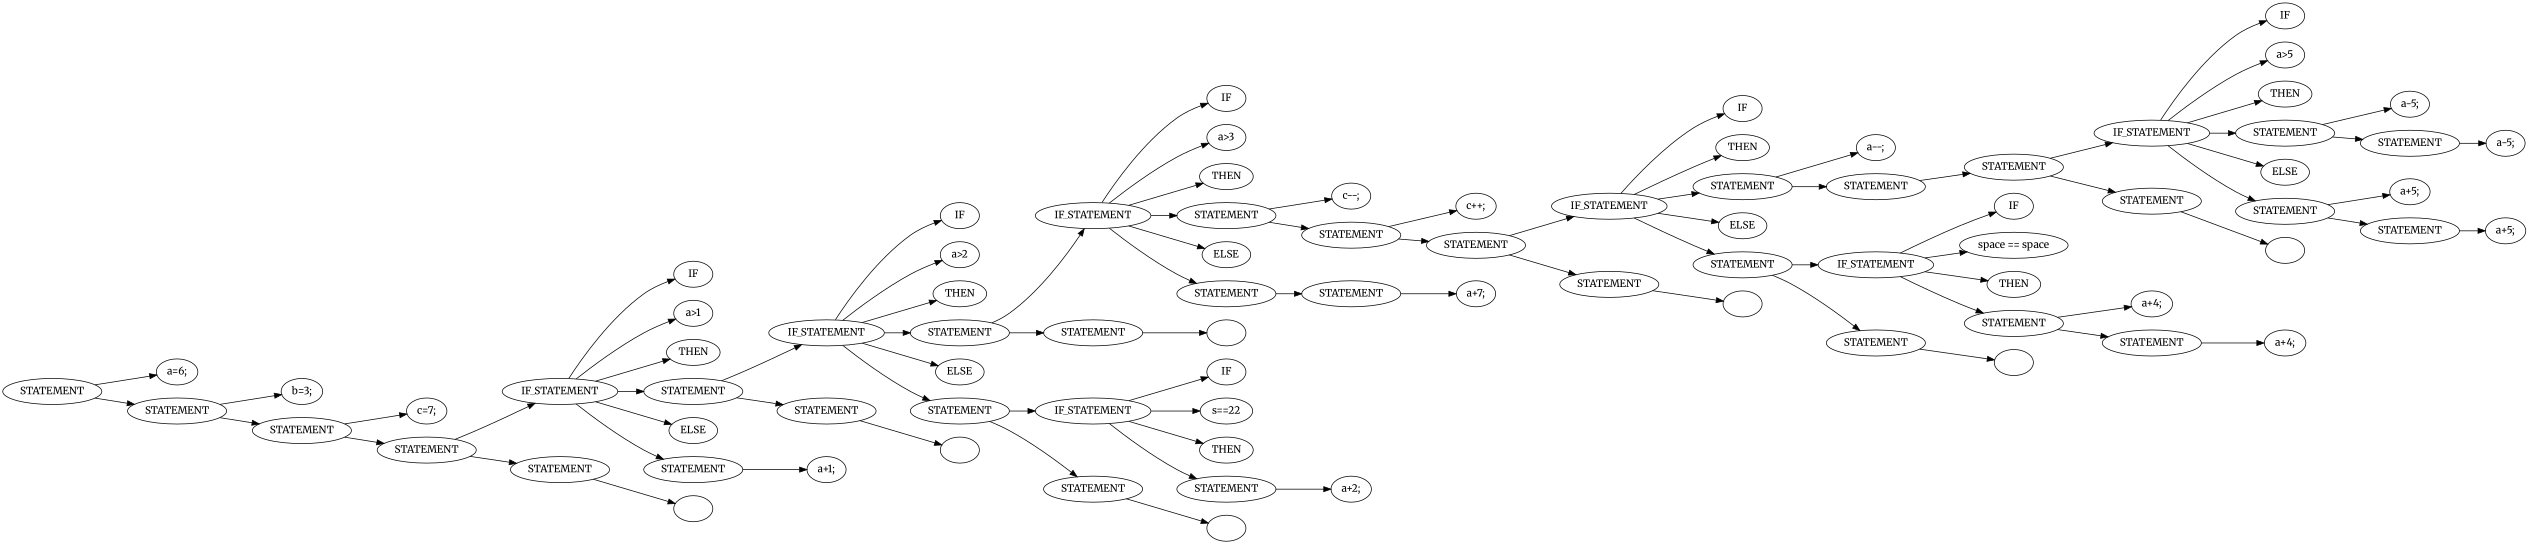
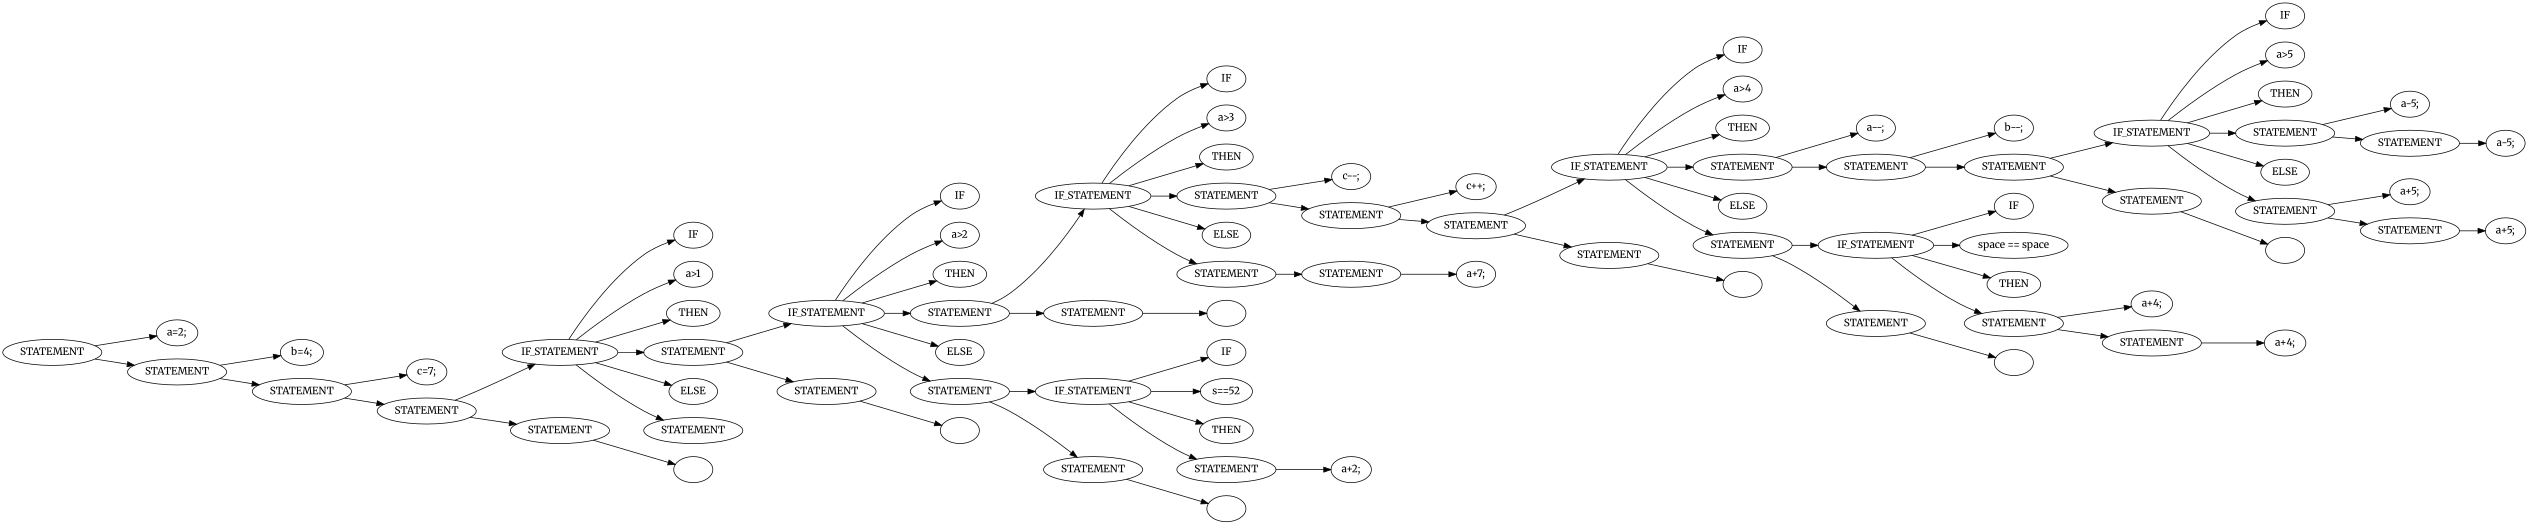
  digraph {
    fontname=Merriweather
    rankdir=LR
    node [fontname=Merriweather]
    edge [fontname=Merriweather]
    n1 [label=STATEMENT]
-   n2 [label="a=6;"]
+   n2 [label="a=2;"]
    n3 [label=STATEMENT]
-   n4 [label="b=3;"]
+   n4 [label="b=4;"]
    n5 [label=STATEMENT]
    n6 [label="c=7;"]
    n7 [label=STATEMENT]
    n8 [label=IF_STATEMENT]
    n9 [label=STATEMENT]
    n10 [label=IF]
    n11 [label="a>1"]
    n12 [label=THEN]
    n13 [label=STATEMENT]
    n14 [label=ELSE]
    n15 [label=STATEMENT]
    n16 [label=" "]
    n17 [label=IF_STATEMENT]
    n18 [label=STATEMENT]
-   n19 [label="a+1;"]
    n20 [label=IF]
    n21 [label="a>2"]
    n22 [label=THEN]
    n23 [label=STATEMENT]
    n24 [label=ELSE]
    n25 [label=STATEMENT]
    n26 [label=" "]
    n27 [label=IF_STATEMENT]
    n28 [label=STATEMENT]
    n29 [label=IF_STATEMENT]
    n30 [label=STATEMENT]
    n31 [label=IF]
    n32 [label="a>3"]
    n33 [label=THEN]
    n34 [label=STATEMENT]
    n35 [label=ELSE]
    n36 [label=STATEMENT]
    n37 [label=" "]
    n38 [label="c--;"]
    n39 [label=STATEMENT]
    n40 [label=STATEMENT]
    n41 [label="c++;"]
    n42 [label=STATEMENT]
    n43 [label=IF_STATEMENT]
    n44 [label=STATEMENT]
    n45 [label=IF]
+   n46 [label="a>4"]
    n47 [label=THEN]
    n48 [label=STATEMENT]
    n49 [label=ELSE]
    n50 [label=STATEMENT]
    n51 [label=" "]
    n52 [label="a--;"]
    n53 [label=STATEMENT]
    n54 [label=IF_STATEMENT]
    n55 [label=STATEMENT]
+   n56 [label="b--;"]
    n57 [label=STATEMENT]
    n58 [label=IF_STATEMENT]
    n59 [label=STATEMENT]
    n60 [label=IF]
    n61 [label="a>5"]
    n62 [label=THEN]
    n63 [label=STATEMENT]
    n64 [label=ELSE]
    n65 [label=STATEMENT]
    n66 [label=" "]
    n67 [label="a-5;"]
    n68 [label=STATEMENT]
    n69 [label="a+5;"]
    n70 [label=STATEMENT]
    n71 [label="a-5;"]
    n72 [label="a+5;"]
    n73 [label=IF]
    n74 [label="space == space"]
    n75 [label=THEN]
    n76 [label=STATEMENT]
    n77 [label=" "]
    n78 [label="a+4;"]
    n79 [label=STATEMENT]
    n80 [label="a+4;"]
    n81 [label="a+7;"]
    n82 [label=IF]
-   n83 [label="s==22"]
+   n83 [label="s==52"]
    n84 [label=THEN]
    n85 [label=STATEMENT]
    n86 [label=" "]
    n87 [label="a+2;"]
    n1 -> n2
    n1 -> n3
    n3 -> n4
    n3 -> n5
    n5 -> n6
    n5 -> n7
    n7 -> n8
    n7 -> n9
    n8 -> n10
    n8 -> n11
    n8 -> n12
    n8 -> n13
    n8 -> n14
    n8 -> n15
    n9 -> n16
    n13 -> n17
    n13 -> n18
-   n15 -> n19
    n17 -> n20
    n17 -> n21
    n17 -> n22
    n17 -> n23
    n17 -> n24
    n17 -> n25
    n18 -> n26
    n23 -> n27
    n23 -> n28
    n25 -> n29
    n25 -> n30
    n27 -> n31
    n27 -> n32
    n27 -> n33
    n27 -> n34
    n27 -> n35
    n27 -> n36
    n28 -> n37
    n29 -> n82
    n29 -> n83
    n29 -> n84
    n29 -> n85
    n30 -> n86
    n34 -> n38
    n34 -> n39
    n36 -> n40
    n39 -> n41
    n39 -> n42
    n40 -> n81
    n42 -> n43
    n42 -> n44
    n43 -> n45
+   n43 -> n46
    n43 -> n47
    n43 -> n48
    n43 -> n49
    n43 -> n50
    n44 -> n51
    n48 -> n52
    n48 -> n53
    n50 -> n54
    n50 -> n55
+   n53 -> n56
    n53 -> n57
    n54 -> n73
    n54 -> n74
    n54 -> n75
    n54 -> n76
    n55 -> n77
    n57 -> n58
    n57 -> n59
    n58 -> n60
    n58 -> n61
    n58 -> n62
    n58 -> n63
    n58 -> n64
    n58 -> n65
    n59 -> n66
    n63 -> n67
    n63 -> n68
    n65 -> n69
    n65 -> n70
    n68 -> n71
    n70 -> n72
    n76 -> n78
    n76 -> n79
    n79 -> n80
    n85 -> n87
  }
